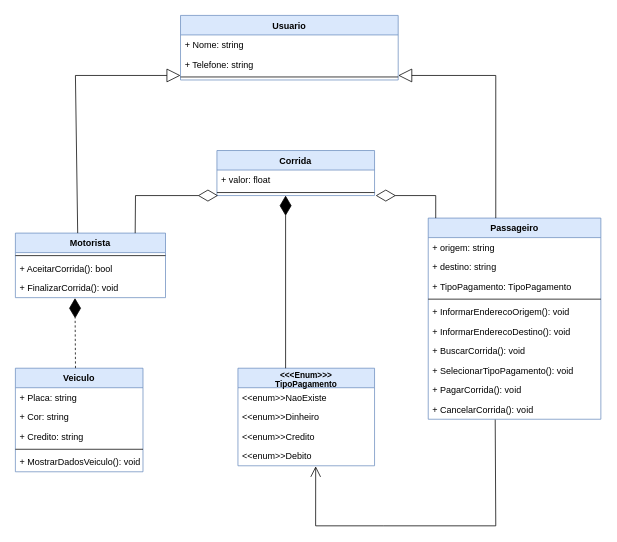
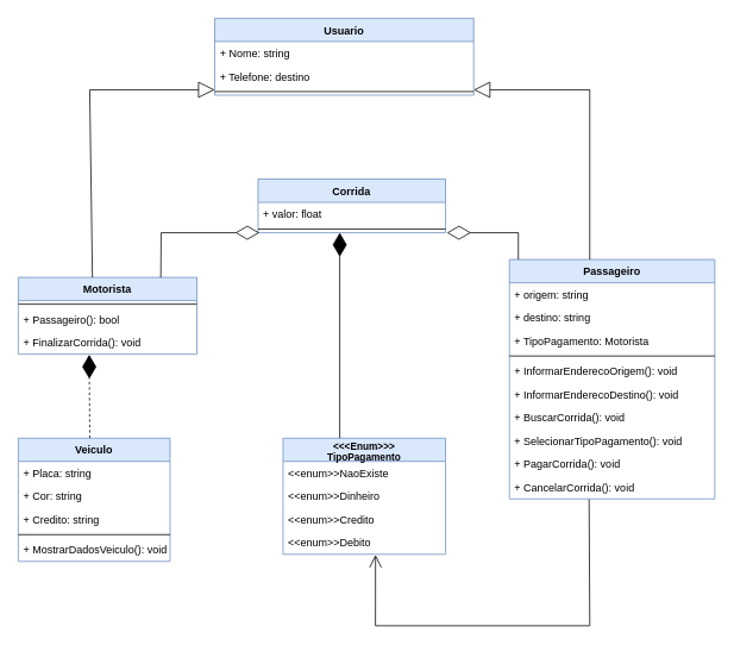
  <mxCell id="0" />
  <mxCell id="1" parent="0" />
  <mxCell id="2" value="Motorista" style="swimlane;fontStyle=1;align=center;verticalAlign=top;childLayout=stackLayout;horizontal=1;startSize=26;horizontalStack=0;resizeParent=1;resizeParentMax=0;resizeLast=0;collapsible=1;marginBottom=0;fillColor=#dae8fc;strokeColor=#6c8ebf;" parent="1" vertex="1"><mxGeometry x="20" y="310" width="200" height="86" as="geometry"><mxRectangle x="160" y="310" width="100" height="30" as="alternateBounds" /></mxGeometry></mxCell>
  <mxCell id="3" value="" style="line;strokeWidth=1;fillColor=none;align=left;verticalAlign=middle;spacingTop=-1;spacingLeft=3;spacingRight=3;rotatable=0;labelPosition=right;points=[];portConstraint=eastwest;" parent="2" vertex="1"><mxGeometry y="26" width="200" height="8" as="geometry" /></mxCell>
- <mxCell id="4" value="+ AceitarCorrida(): bool" style="text;strokeColor=none;fillColor=none;align=left;verticalAlign=top;spacingLeft=4;spacingRight=4;overflow=hidden;rotatable=0;points=[[0,0.5],[1,0.5]];portConstraint=eastwest;" parent="2" vertex="1"><mxGeometry y="34" width="200" height="26" as="geometry" /></mxCell>
+ <mxCell id="4" value="+ Passageiro(): bool" style="text;strokeColor=none;fillColor=none;align=left;verticalAlign=top;spacingLeft=4;spacingRight=4;overflow=hidden;rotatable=0;points=[[0,0.5],[1,0.5]];portConstraint=eastwest;" parent="2" vertex="1"><mxGeometry y="34" width="200" height="26" as="geometry" /></mxCell>
  <mxCell id="5" value="+ FinalizarCorrida(): void" style="text;strokeColor=none;fillColor=none;align=left;verticalAlign=top;spacingLeft=4;spacingRight=4;overflow=hidden;rotatable=0;points=[[0,0.5],[1,0.5]];portConstraint=eastwest;" parent="2" vertex="1"><mxGeometry y="60" width="200" height="26" as="geometry" /></mxCell>
  <mxCell id="6" value="Usuario" style="swimlane;fontStyle=1;align=center;verticalAlign=top;childLayout=stackLayout;horizontal=1;startSize=26;horizontalStack=0;resizeParent=1;resizeParentMax=0;resizeLast=0;collapsible=1;marginBottom=0;fillColor=#dae8fc;strokeColor=#6c8ebf;" parent="1" vertex="1"><mxGeometry x="240" y="20" width="290" height="86" as="geometry"><mxRectangle x="160" y="310" width="100" height="30" as="alternateBounds" /></mxGeometry></mxCell>
  <mxCell id="7" value="+ Nome: string&#10;" style="text;strokeColor=none;fillColor=none;align=left;verticalAlign=top;spacingLeft=4;spacingRight=4;overflow=hidden;rotatable=0;points=[[0,0.5],[1,0.5]];portConstraint=eastwest;" parent="6" vertex="1"><mxGeometry y="26" width="290" height="26" as="geometry" /></mxCell>
- <mxCell id="8" value="+ Telefone: string&#10;" style="text;strokeColor=none;fillColor=none;align=left;verticalAlign=top;spacingLeft=4;spacingRight=4;overflow=hidden;rotatable=0;points=[[0,0.5],[1,0.5]];portConstraint=eastwest;" parent="6" vertex="1"><mxGeometry y="52" width="290" height="26" as="geometry" /></mxCell>
+ <mxCell id="8" value="+ Telefone: destino&#10;" style="text;strokeColor=none;fillColor=none;align=left;verticalAlign=top;spacingLeft=4;spacingRight=4;overflow=hidden;rotatable=0;points=[[0,0.5],[1,0.5]];portConstraint=eastwest;" parent="6" vertex="1"><mxGeometry y="52" width="290" height="26" as="geometry" /></mxCell>
  <mxCell id="9" value="" style="line;strokeWidth=1;fillColor=none;align=left;verticalAlign=middle;spacingTop=-1;spacingLeft=3;spacingRight=3;rotatable=0;labelPosition=right;points=[];portConstraint=eastwest;" parent="6" vertex="1"><mxGeometry y="78" width="290" height="8" as="geometry" /></mxCell>
  <mxCell id="10" value="Passageiro" style="swimlane;fontStyle=1;align=center;verticalAlign=top;childLayout=stackLayout;horizontal=1;startSize=26;horizontalStack=0;resizeParent=1;resizeParentMax=0;resizeLast=0;collapsible=1;marginBottom=0;fillColor=#dae8fc;strokeColor=#6c8ebf;" parent="1" vertex="1"><mxGeometry x="570" y="290" width="230" height="268" as="geometry"><mxRectangle x="160" y="310" width="100" height="30" as="alternateBounds" /></mxGeometry></mxCell>
  <mxCell id="11" value="+ origem: string&#10;" style="text;strokeColor=none;fillColor=none;align=left;verticalAlign=top;spacingLeft=4;spacingRight=4;overflow=hidden;rotatable=0;points=[[0,0.5],[1,0.5]];portConstraint=eastwest;" parent="10" vertex="1"><mxGeometry y="26" width="230" height="26" as="geometry" /></mxCell>
  <mxCell id="12" value="+ destino: string&#10;" style="text;strokeColor=none;fillColor=none;align=left;verticalAlign=top;spacingLeft=4;spacingRight=4;overflow=hidden;rotatable=0;points=[[0,0.5],[1,0.5]];portConstraint=eastwest;" parent="10" vertex="1"><mxGeometry y="52" width="230" height="26" as="geometry" /></mxCell>
- <mxCell id="13" value="+ TipoPagamento: TipoPagamento&#10;" style="text;strokeColor=none;fillColor=none;align=left;verticalAlign=top;spacingLeft=4;spacingRight=4;overflow=hidden;rotatable=0;points=[[0,0.5],[1,0.5]];portConstraint=eastwest;" parent="10" vertex="1"><mxGeometry y="78" width="230" height="26" as="geometry" /></mxCell>
+ <mxCell id="13" value="+ TipoPagamento: Motorista&#10;" style="text;strokeColor=none;fillColor=none;align=left;verticalAlign=top;spacingLeft=4;spacingRight=4;overflow=hidden;rotatable=0;points=[[0,0.5],[1,0.5]];portConstraint=eastwest;" parent="10" vertex="1"><mxGeometry y="78" width="230" height="26" as="geometry" /></mxCell>
  <mxCell id="14" value="" style="line;strokeWidth=1;fillColor=none;align=left;verticalAlign=middle;spacingTop=-1;spacingLeft=3;spacingRight=3;rotatable=0;labelPosition=right;points=[];portConstraint=eastwest;" parent="10" vertex="1"><mxGeometry y="104" width="230" height="8" as="geometry" /></mxCell>
  <mxCell id="15" value="+ InformarEnderecoOrigem(): void" style="text;strokeColor=none;fillColor=none;align=left;verticalAlign=top;spacingLeft=4;spacingRight=4;overflow=hidden;rotatable=0;points=[[0,0.5],[1,0.5]];portConstraint=eastwest;" parent="10" vertex="1"><mxGeometry y="112" width="230" height="26" as="geometry" /></mxCell>
  <mxCell id="16" value="+ InformarEnderecoDestino(): void" style="text;strokeColor=none;fillColor=none;align=left;verticalAlign=top;spacingLeft=4;spacingRight=4;overflow=hidden;rotatable=0;points=[[0,0.5],[1,0.5]];portConstraint=eastwest;" parent="10" vertex="1"><mxGeometry y="138" width="230" height="26" as="geometry" /></mxCell>
  <mxCell id="17" value="+ BuscarCorrida(): void" style="text;strokeColor=none;fillColor=none;align=left;verticalAlign=top;spacingLeft=4;spacingRight=4;overflow=hidden;rotatable=0;points=[[0,0.5],[1,0.5]];portConstraint=eastwest;" parent="10" vertex="1"><mxGeometry y="164" width="230" height="26" as="geometry" /></mxCell>
  <mxCell id="18" value="+ SelecionarTipoPagamento(): void" style="text;strokeColor=none;fillColor=none;align=left;verticalAlign=top;spacingLeft=4;spacingRight=4;overflow=hidden;rotatable=0;points=[[0,0.5],[1,0.5]];portConstraint=eastwest;" parent="10" vertex="1"><mxGeometry y="190" width="230" height="26" as="geometry" /></mxCell>
  <mxCell id="19" value="+ PagarCorrida(): void" style="text;strokeColor=none;fillColor=none;align=left;verticalAlign=top;spacingLeft=4;spacingRight=4;overflow=hidden;rotatable=0;points=[[0,0.5],[1,0.5]];portConstraint=eastwest;" parent="10" vertex="1"><mxGeometry y="216" width="230" height="26" as="geometry" /></mxCell>
  <mxCell id="20" value="+ CancelarCorrida(): void" style="text;strokeColor=none;fillColor=none;align=left;verticalAlign=top;spacingLeft=4;spacingRight=4;overflow=hidden;rotatable=0;points=[[0,0.5],[1,0.5]];portConstraint=eastwest;" parent="10" vertex="1"><mxGeometry y="242" width="230" height="26" as="geometry" /></mxCell>
  <mxCell id="21" value="Corrida" style="swimlane;fontStyle=1;align=center;verticalAlign=top;childLayout=stackLayout;horizontal=1;startSize=26;horizontalStack=0;resizeParent=1;resizeParentMax=0;resizeLast=0;collapsible=1;marginBottom=0;fillColor=#dae8fc;strokeColor=#6c8ebf;" parent="1" vertex="1"><mxGeometry x="288.5" y="200" width="210" height="60" as="geometry"><mxRectangle x="160" y="310" width="100" height="30" as="alternateBounds" /></mxGeometry></mxCell>
  <mxCell id="22" value="+ valor: float&#10;" style="text;strokeColor=none;fillColor=none;align=left;verticalAlign=top;spacingLeft=4;spacingRight=4;overflow=hidden;rotatable=0;points=[[0,0.5],[1,0.5]];portConstraint=eastwest;" parent="21" vertex="1"><mxGeometry y="26" width="210" height="26" as="geometry" /></mxCell>
  <mxCell id="23" value="" style="line;strokeWidth=1;fillColor=none;align=left;verticalAlign=middle;spacingTop=-1;spacingLeft=3;spacingRight=3;rotatable=0;labelPosition=right;points=[];portConstraint=eastwest;" parent="21" vertex="1"><mxGeometry y="52" width="210" height="8" as="geometry" /></mxCell>
  <mxCell id="24" value="" style="endArrow=block;endSize=16;endFill=0;html=1;rounded=0;exitX=0.415;exitY=0;exitDx=0;exitDy=0;exitPerimeter=0;" parent="1" source="2" edge="1"><mxGeometry width="160" relative="1" as="geometry"><mxPoint x="70" y="250" as="sourcePoint" /><mxPoint x="240" y="100" as="targetPoint" /><Array as="points"><mxPoint x="100" y="100" /></Array></mxGeometry></mxCell>
  <mxCell id="25" value="" style="endArrow=block;endSize=16;endFill=0;html=1;rounded=0;strokeColor=#000000;" parent="1" edge="1"><mxGeometry width="160" relative="1" as="geometry"><mxPoint x="660" y="290" as="sourcePoint" /><mxPoint x="530" y="100" as="targetPoint" /><Array as="points"><mxPoint x="660" y="100" /></Array></mxGeometry></mxCell>
  <mxCell id="26" value="" style="endArrow=diamondThin;endFill=0;endSize=24;html=1;rounded=0;exitX=0.798;exitY=0.001;exitDx=0;exitDy=0;exitPerimeter=0;" parent="1" source="2" edge="1"><mxGeometry width="160" relative="1" as="geometry"><mxPoint x="220" y="340" as="sourcePoint" /><mxPoint x="290" y="260" as="targetPoint" /><Array as="points"><mxPoint x="180" y="260" /></Array></mxGeometry></mxCell>
  <mxCell id="27" value="" style="endArrow=diamondThin;endFill=0;endSize=24;html=1;rounded=0;" parent="1" edge="1"><mxGeometry width="160" relative="1" as="geometry"><mxPoint x="580" y="290" as="sourcePoint" /><mxPoint x="500" y="260" as="targetPoint" /><Array as="points"><mxPoint x="580" y="260" /></Array></mxGeometry></mxCell>
  <mxCell id="28" value="&lt;&lt;&lt;Enum&gt;&gt;&gt;&#10;TipoPagamento" style="swimlane;fontStyle=1;align=center;verticalAlign=top;childLayout=stackLayout;horizontal=1;startSize=26;horizontalStack=0;resizeParent=1;resizeParentMax=0;resizeLast=0;collapsible=1;marginBottom=0;fontSize=11;strokeWidth=1;perimeterSpacing=0;spacing=1;spacingTop=-3;flipV=0;flipH=0;direction=east;rounded=0;shadow=0;sketch=0;fillColor=#dae8fc;strokeColor=#6c8ebf;" parent="1" vertex="1"><mxGeometry x="316.5" y="490" width="182" height="130" as="geometry"><mxRectangle x="160" y="310" width="100" height="30" as="alternateBounds" /></mxGeometry></mxCell>
  <mxCell id="29" value="&lt;&lt;enum&gt;&gt;NaoExiste&#10;" style="text;strokeColor=none;fillColor=none;align=left;verticalAlign=top;spacingLeft=4;spacingRight=4;overflow=hidden;rotatable=0;points=[[0,0.5],[1,0.5]];portConstraint=eastwest;" parent="28" vertex="1"><mxGeometry y="26" width="182" height="26" as="geometry" /></mxCell>
  <mxCell id="30" value="&lt;&lt;enum&gt;&gt;Dinheiro&#10;&#10;" style="text;strokeColor=none;fillColor=none;align=left;verticalAlign=top;spacingLeft=4;spacingRight=4;overflow=hidden;rotatable=0;points=[[0,0.5],[1,0.5]];portConstraint=eastwest;" parent="28" vertex="1"><mxGeometry y="52" width="182" height="26" as="geometry" /></mxCell>
  <mxCell id="31" value="&lt;&lt;enum&gt;&gt;Credito&#10;" style="text;strokeColor=none;fillColor=none;align=left;verticalAlign=top;spacingLeft=4;spacingRight=4;overflow=hidden;rotatable=0;points=[[0,0.5],[1,0.5]];portConstraint=eastwest;" parent="28" vertex="1"><mxGeometry y="78" width="182" height="26" as="geometry" /></mxCell>
  <mxCell id="32" value="&lt;&lt;enum&gt;&gt;Debito" style="text;strokeColor=none;fillColor=none;align=left;verticalAlign=top;spacingLeft=4;spacingRight=4;overflow=hidden;rotatable=0;points=[[0,0.5],[1,0.5]];portConstraint=eastwest;" vertex="1" parent="28"><mxGeometry y="104" width="182" height="26" as="geometry" /></mxCell>
  <mxCell id="33" value="" style="endArrow=diamondThin;endFill=1;endSize=24;html=1;rounded=0;" parent="1" edge="1"><mxGeometry width="160" relative="1" as="geometry"><mxPoint x="380" y="490" as="sourcePoint" /><mxPoint x="380" y="260" as="targetPoint" /></mxGeometry></mxCell>
  <mxCell id="34" value="Veiculo" style="swimlane;fontStyle=1;align=center;verticalAlign=top;childLayout=stackLayout;horizontal=1;startSize=26;horizontalStack=0;resizeParent=1;resizeParentMax=0;resizeLast=0;collapsible=1;marginBottom=0;fillColor=#dae8fc;strokeColor=#6c8ebf;" parent="1" vertex="1"><mxGeometry x="20" y="490" width="170" height="138" as="geometry"><mxRectangle x="160" y="310" width="100" height="30" as="alternateBounds" /></mxGeometry></mxCell>
  <mxCell id="35" value="+ Placa: string&#10;" style="text;strokeColor=none;fillColor=none;align=left;verticalAlign=top;spacingLeft=4;spacingRight=4;overflow=hidden;rotatable=0;points=[[0,0.5],[1,0.5]];portConstraint=eastwest;" parent="34" vertex="1"><mxGeometry y="26" width="170" height="26" as="geometry" /></mxCell>
  <mxCell id="36" value="+ Cor: string&#10;" style="text;strokeColor=none;fillColor=none;align=left;verticalAlign=top;spacingLeft=4;spacingRight=4;overflow=hidden;rotatable=0;points=[[0,0.5],[1,0.5]];portConstraint=eastwest;" parent="34" vertex="1"><mxGeometry y="52" width="170" height="26" as="geometry" /></mxCell>
  <mxCell id="37" value="+ Credito: string&#10;" style="text;strokeColor=none;fillColor=none;align=left;verticalAlign=top;spacingLeft=4;spacingRight=4;overflow=hidden;rotatable=0;points=[[0,0.5],[1,0.5]];portConstraint=eastwest;" parent="34" vertex="1"><mxGeometry y="78" width="170" height="26" as="geometry" /></mxCell>
  <mxCell id="38" value="" style="line;strokeWidth=1;fillColor=none;align=left;verticalAlign=middle;spacingTop=-1;spacingLeft=3;spacingRight=3;rotatable=0;labelPosition=right;points=[];portConstraint=eastwest;" parent="34" vertex="1"><mxGeometry y="104" width="170" height="8" as="geometry" /></mxCell>
  <mxCell id="39" value="+ MostrarDadosVeiculo(): void" style="text;strokeColor=none;fillColor=none;align=left;verticalAlign=top;spacingLeft=4;spacingRight=4;overflow=hidden;rotatable=0;points=[[0,0.5],[1,0.5]];portConstraint=eastwest;" vertex="1" parent="34"><mxGeometry y="112" width="170" height="26" as="geometry" /></mxCell>
  <mxCell id="40" value="" style="endArrow=diamondThin;endFill=1;endSize=24;html=1;rounded=0;exitX=0.471;exitY=-0.001;exitDx=0;exitDy=0;exitPerimeter=0;entryX=0.397;entryY=1.024;entryDx=0;entryDy=0;entryPerimeter=0;dashed=1;" edge="1" parent="1" source="34" target="5"><mxGeometry width="160" relative="1" as="geometry"><mxPoint x="119.71" y="626" as="sourcePoint" /><mxPoint x="100" y="400" as="targetPoint" /></mxGeometry></mxCell>
  <mxCell id="41" value="" style="endArrow=open;endFill=1;endSize=12;html=1;rounded=0;entryX=0.569;entryY=1.026;entryDx=0;entryDy=0;entryPerimeter=0;exitX=0.388;exitY=1.019;exitDx=0;exitDy=0;exitPerimeter=0;" edge="1" parent="1" source="20" target="32"><mxGeometry width="160" relative="1" as="geometry"><mxPoint x="660" y="560" as="sourcePoint" /><mxPoint x="410" y="628" as="targetPoint" /><Array as="points"><mxPoint x="660" y="700" /><mxPoint x="510" y="700" /><mxPoint x="420" y="700" /></Array></mxGeometry></mxCell>
